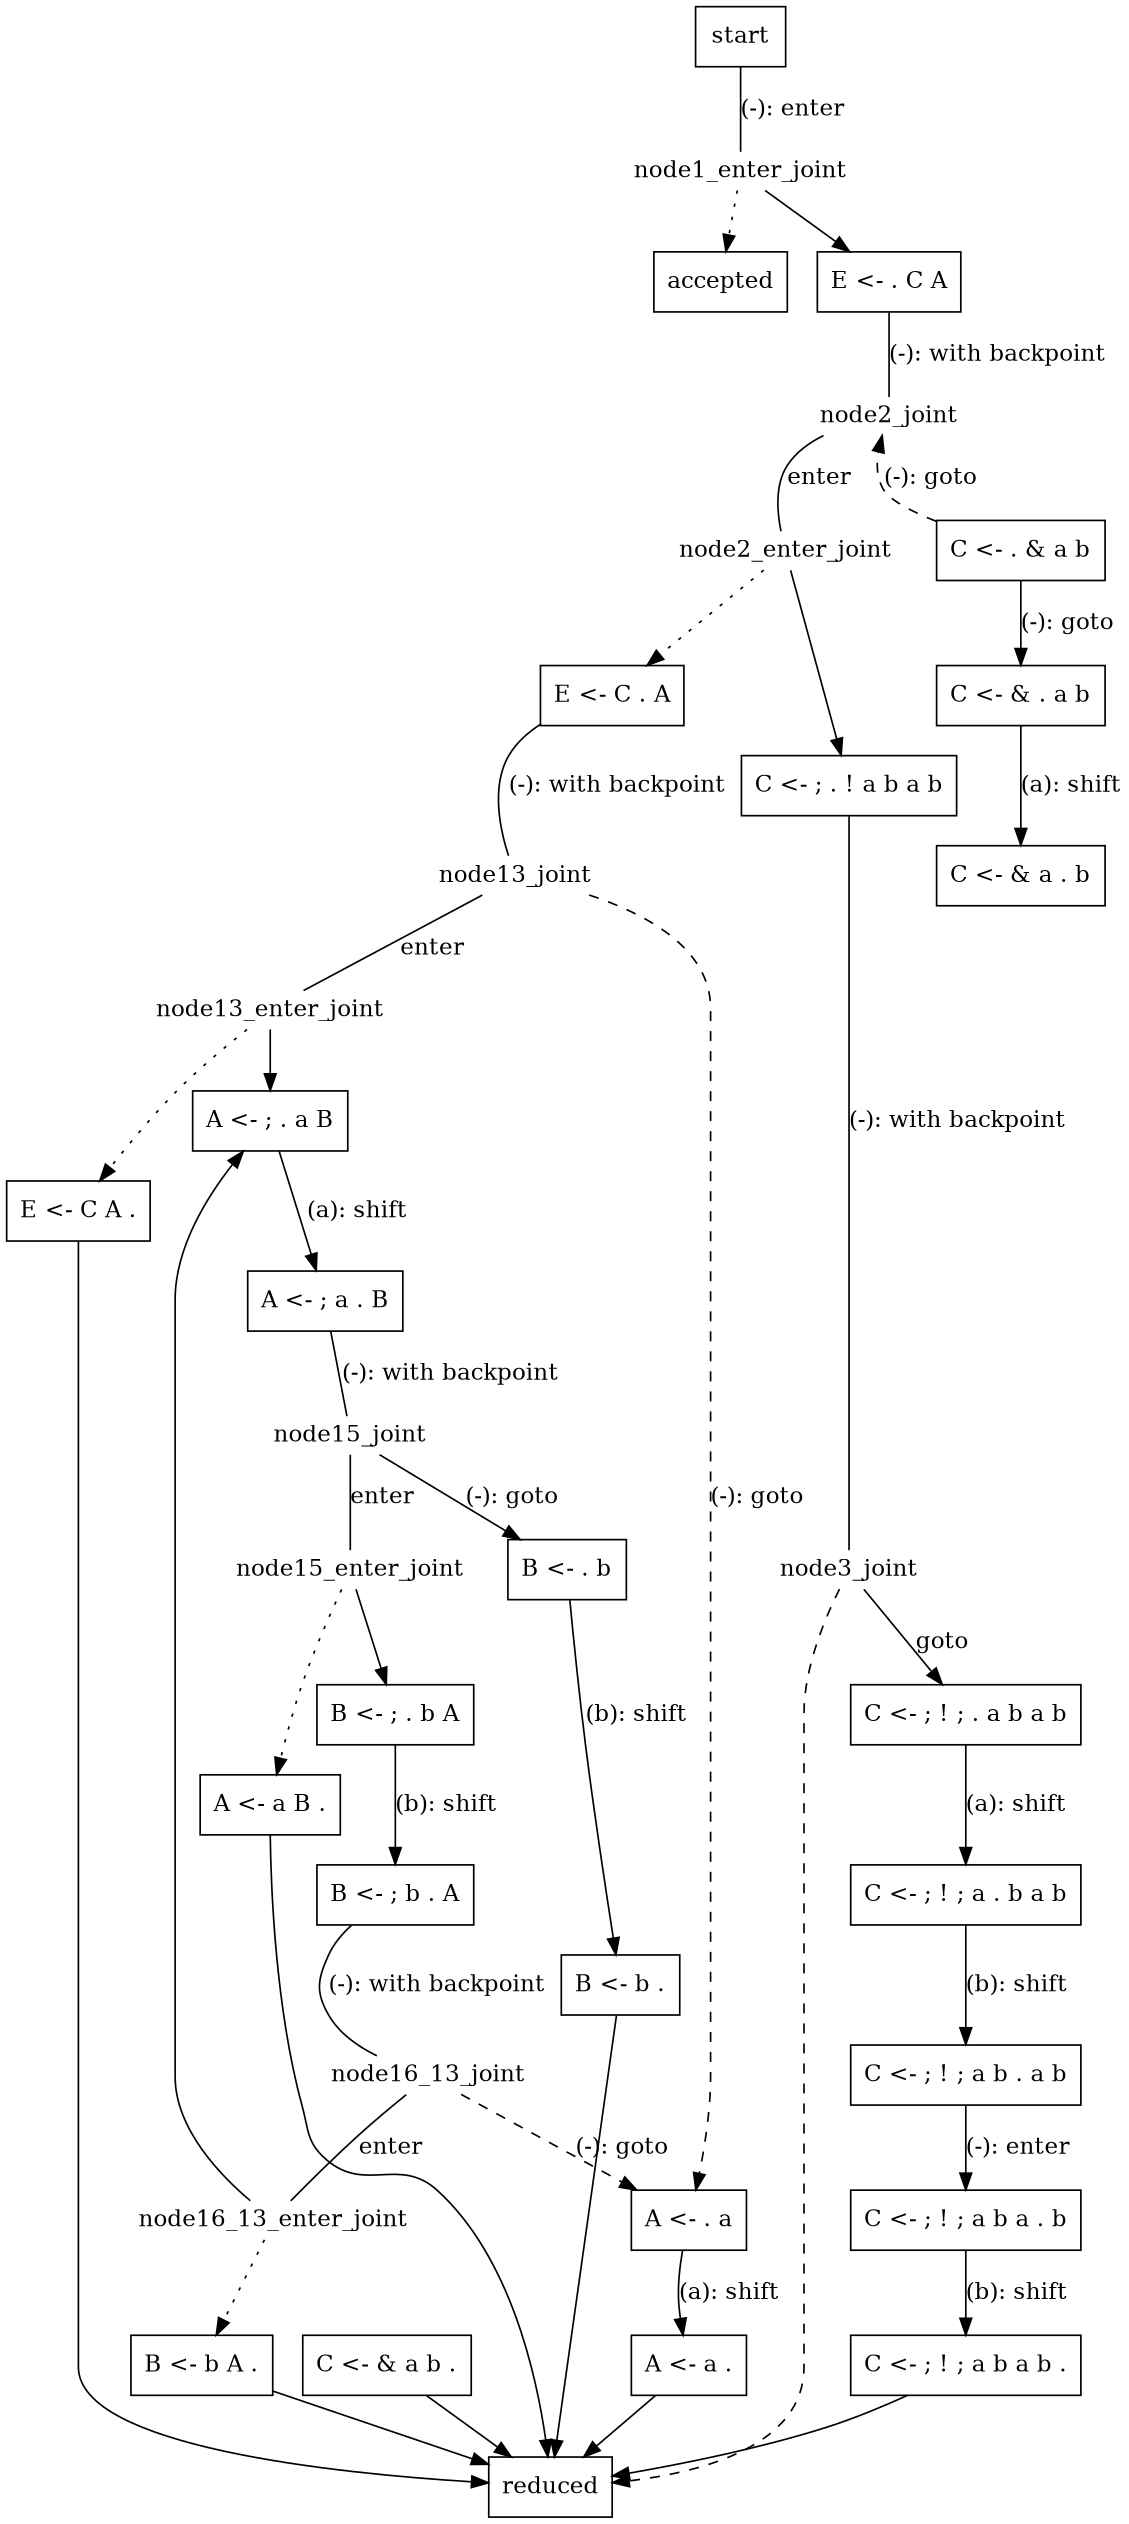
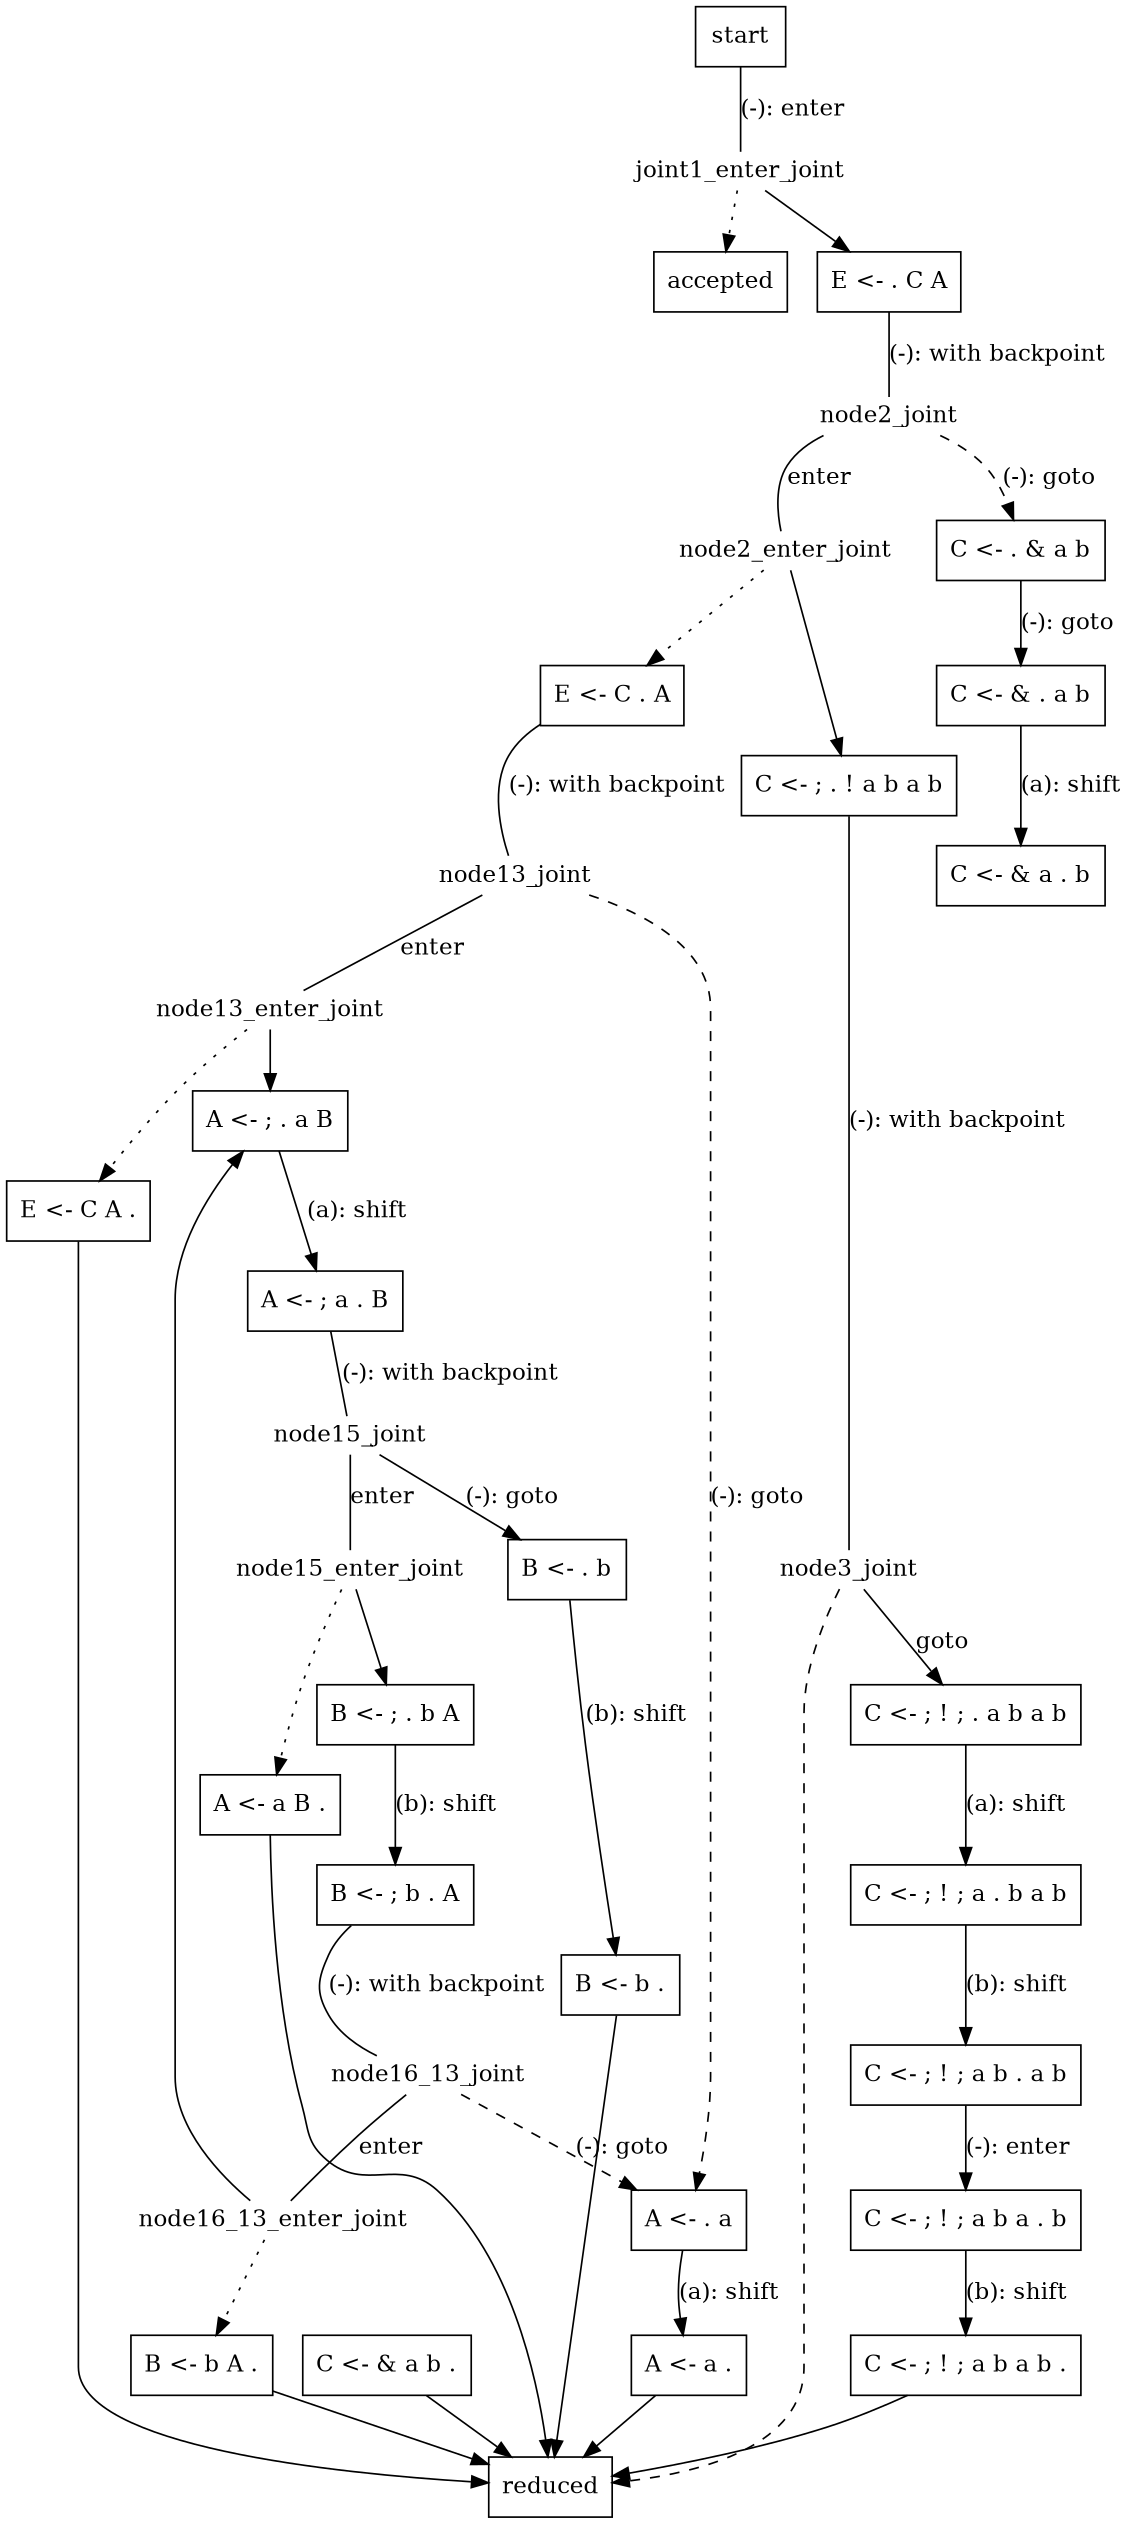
  digraph {
    node [shape=box]
-   node1_enter_joint [height=0 shape=none width=0]
+   node1_enter_joint [height=0 shape=none width=0 label=joint1_enter_joint]
    accepted
    n3 [label="E <- . C A"]
    start
    node2_joint [height=0 shape=none width=0]
    node2_enter_joint [height=0 shape=none width=0]
    n7 [label="C <- . \& a b"]
    n8 [label="C <- ; . ! a b a b"]
    n9 [label="E <- C . A"]
    n10 [label="C <- \& . a b"]
    node3_joint [height=0 shape=none width=0]
    node13_joint [height=0 shape=none width=0]
    reduced
    n14 [label="C <- ; ! ; . a b a b"]
    node13_enter_joint [height=0 shape=none width=0]
    n16 [label="A <- . a"]
    n17 [label="C <- \& a . b"]
    n18 [label="C <- ; ! ; a . b a b"]
    n19 [label="C <- ; ! ; a b . a b"]
    n20 [label="C <- ; ! ; a b a . b"]
    n21 [label="C <- ; ! ; a b a b ."]
    n22 [label="C <- \& a b ."]
    n23 [label="A <- ; . a B"]
    n24 [label="E <- C A ."]
    n25 [label="A <- a ."]
    n26 [label="A <- ; a . B"]
    node15_joint [height=0 shape=none width=0]
    node15_enter_joint [height=0 shape=none width=0]
    n29 [label="B <- . b"]
    n30 [label="B <- ; . b A"]
    n31 [label="A <- a B ."]
    n32 [label="B <- b ."]
    n33 [label="B <- ; b . A"]
    node16_13_joint [height=0 shape=none width=0]
    node16_13_enter_joint [height=0 shape=none width=0]
    n36 [label="B <- b A ."]
    node1_enter_joint -> accepted [style=dotted]
    node1_enter_joint -> n3
    n3 -> node2_joint [arrowhead=none label="(-): with backpoint"]
    start -> node1_enter_joint [arrowhead=none label="(-): enter"]
    node2_joint -> node2_enter_joint [arrowhead=none label=enter]
-   n7 -> node2_joint [label="(-): goto" style=dashed]
+   node2_joint -> n7 [label="(-): goto" style=dashed]
    node2_enter_joint -> n8
    node2_enter_joint -> n9 [style=dotted]
    n7 -> n10 [label="(-): goto"]
    n8 -> node3_joint [arrowhead=none label="(-): with backpoint"]
    n9 -> node13_joint [arrowhead=none label="(-): with backpoint"]
    n10 -> n17 [label="(a): shift"]
    node3_joint -> reduced [style=dashed]
    node3_joint -> n14 [label=goto]
    node13_joint -> node13_enter_joint [arrowhead=none label=enter]
    node13_joint -> n16 [label="(-): goto" style=dashed]
    n14 -> n18 [label="(a): shift"]
    node13_enter_joint -> n23
    node13_enter_joint -> n24 [style=dotted]
    n16 -> n25 [label="(a): shift"]
    n18 -> n19 [label="(b): shift"]
    n19 -> n20 [label="(-): enter"]
    n20 -> n21 [label="(b): shift"]
    n21 -> reduced
    n22 -> reduced
    n23 -> n26 [label="(a): shift"]
    n24 -> reduced
    n25 -> reduced
    n26 -> node15_joint [arrowhead=none label="(-): with backpoint"]
    node15_joint -> node15_enter_joint [arrowhead=none label=enter]
    node15_joint -> n29 [label="(-): goto" style=solid]
    node15_enter_joint -> n30
    node15_enter_joint -> n31 [style=dotted]
    n29 -> n32 [label="(b): shift"]
    n30 -> n33 [label="(b): shift"]
    n31 -> reduced
    n32 -> reduced
    n33 -> node16_13_joint [arrowhead=none label="(-): with backpoint"]
    node16_13_joint -> n16 [label="(-): goto" style=dashed]
    node16_13_joint -> node16_13_enter_joint [arrowhead=none label=enter]
    node16_13_enter_joint -> n23
    node16_13_enter_joint -> n36 [style=dotted]
    n36 -> reduced
  }
